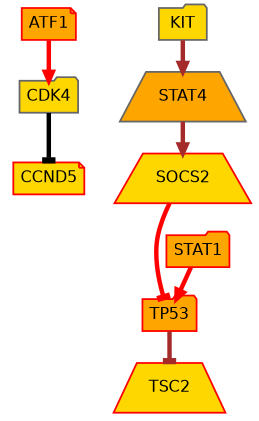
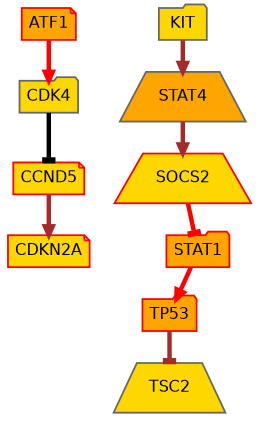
  digraph {
    node [color=red fillcolor=gold fontname=Helvetica fontsize=18 shape=folder style="filled, bold"]
    edge [arrowhead=normal color=brown dir=forward penwidth=5.0 sign=1 weight=1.0]
+   CDKN2A [shape=note]
    TP53 [fillcolor=orange]
-   TSC2 [shape=trapezium]
+   TSC2 [color=gray40 shape=trapezium]
    STAT1 [fillcolor=orange]
    SOCS2 [shape=trapezium]
    n6 [label=CCND5 shape=note]
    KIT [color=gray40]
    n8 [color=gray40 fillcolor=orange label=STAT4 shape=trapezium]
    CDK4 [color=gray40]
    n10 [fillcolor=orange label=ATF1 shape=note]
    TP53 -> TSC2 [arrowhead=tee]
    STAT1 -> TP53 [color=red]
-   SOCS2 -> TP53 [arrowhead=tee color=red sign=-1]
+   SOCS2 -> STAT1 [arrowhead=tee color=red sign=-1]
+   n6 -> CDKN2A
    KIT -> n8
    n8 -> SOCS2
    CDK4 -> n6 [arrowhead=tee color=black sign=-1]
    n10 -> CDK4 [color=red]
  }
